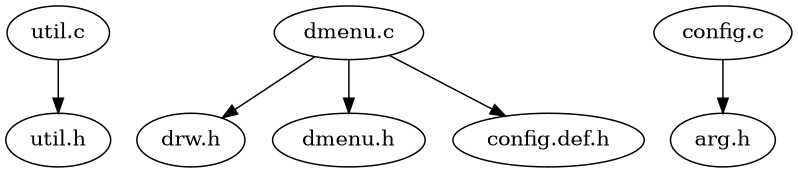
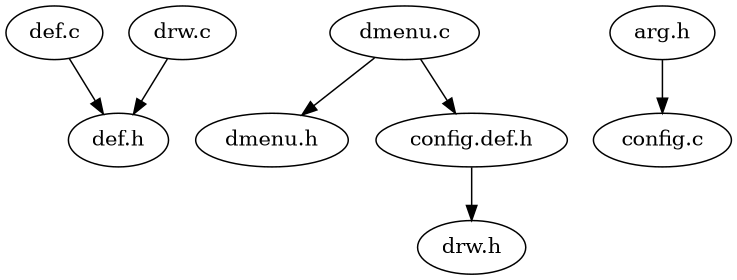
  digraph {
-   "util.c"
-   "util.h"
+   "util.c" [label="def.c"]
+   "util.h" [label="def.h"]
+   "drw.c"
    "dmenu.c"
    "drw.h"
    n6 [label="dmenu.h"]
    "config.def.h"
    n8 [label="config.c"]
    "arg.h"
    "util.c" -> "util.h"
-   "dmenu.c" -> "drw.h"
+   "drw.c" -> "util.h"
+   "config.def.h" -> "drw.h"
    "dmenu.c" -> n6
    "dmenu.c" -> "config.def.h"
-   n8 -> "arg.h"
+   "arg.h" -> n8
  }
